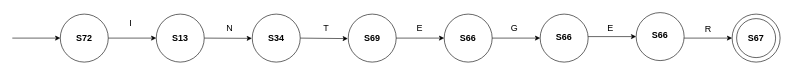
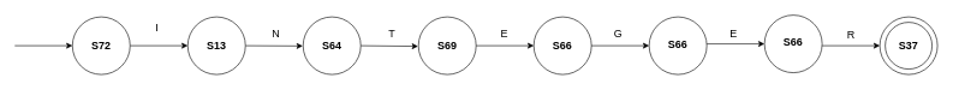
  <mxCell id="0" />
  <mxCell id="1" parent="0" />
  <mxCell id="2" value="" style="ellipse;whiteSpace=wrap;html=1;aspect=fixed;" vertex="1" parent="1"><mxGeometry x="740" y="23" width="80" height="80" as="geometry" /></mxCell>
  <mxCell id="3" value="" style="ellipse;whiteSpace=wrap;html=1;aspect=fixed;" vertex="1" parent="1"><mxGeometry x="580" y="23" width="80" height="80" as="geometry" /></mxCell>
  <mxCell id="4" value="" style="endArrow=classic;html=1;rounded=0;entryX=0.842;entryY=1.112;entryDx=0;entryDy=0;exitX=1;exitY=0.5;exitDx=0;exitDy=0;entryPerimeter=0;" edge="1" parent="1" source="14" target="17"><mxGeometry width="50" height="50" relative="1" as="geometry"><mxPoint x="540" y="63" as="sourcePoint" /><mxPoint x="620" y="63" as="targetPoint" /></mxGeometry></mxCell>
  <mxCell id="5" value="" style="endArrow=classic;html=1;rounded=0;entryX=0;entryY=0.5;entryDx=0;entryDy=0;exitX=1;exitY=0.5;exitDx=0;exitDy=0;" edge="1" parent="1" source="3" target="2"><mxGeometry width="50" height="50" relative="1" as="geometry"><mxPoint x="670" y="93" as="sourcePoint" /><mxPoint x="790" y="93" as="targetPoint" /></mxGeometry></mxCell>
  <mxCell id="6" value="&lt;b style=&quot;font-size: 15px;&quot;&gt;S69&lt;/b&gt;" style="text;html=1;strokeColor=none;fillColor=none;align=center;verticalAlign=middle;whiteSpace=wrap;rounded=0;fontSize=15;" vertex="1" parent="1"><mxGeometry x="590" y="48" width="60" height="30" as="geometry" /></mxCell>
  <mxCell id="7" value="&lt;b&gt;&lt;font style=&quot;font-size: 15px;&quot;&gt;S66&lt;/font&gt;&lt;/b&gt;" style="text;html=1;strokeColor=none;fillColor=none;align=center;verticalAlign=middle;whiteSpace=wrap;rounded=0;" vertex="1" parent="1"><mxGeometry x="750" y="48" width="60" height="30" as="geometry" /></mxCell>
  <mxCell id="8" value="E" style="text;html=1;strokeColor=none;fillColor=none;align=center;verticalAlign=middle;whiteSpace=wrap;rounded=0;fontSize=15;" vertex="1" parent="1"><mxGeometry x="647" y="30.5" width="105" height="30" as="geometry" /></mxCell>
  <mxCell id="9" value="" style="ellipse;whiteSpace=wrap;html=1;aspect=fixed;" vertex="1" parent="1"><mxGeometry x="1220" y="23" width="80" height="80" as="geometry" /></mxCell>
  <mxCell id="10" value="" style="ellipse;whiteSpace=wrap;html=1;aspect=fixed;" vertex="1" parent="1"><mxGeometry x="1227.5" y="30.5" width="65" height="65" as="geometry" /></mxCell>
  <mxCell id="11" value="" style="endArrow=classic;html=1;rounded=0;entryX=0;entryY=0.5;entryDx=0;entryDy=0;exitX=1;exitY=0.5;exitDx=0;exitDy=0;" edge="1" parent="1" target="9"><mxGeometry width="50" height="50" relative="1" as="geometry"><mxPoint x="1140" y="63" as="sourcePoint" /><mxPoint x="1270" y="93" as="targetPoint" /></mxGeometry></mxCell>
- <mxCell id="12" value="&lt;b&gt;&lt;font style=&quot;font-size: 15px;&quot;&gt;S67&lt;/font&gt;&lt;/b&gt;" style="text;html=1;strokeColor=none;fillColor=none;align=center;verticalAlign=middle;whiteSpace=wrap;rounded=0;" vertex="1" parent="1"><mxGeometry x="1230" y="48" width="60" height="30" as="geometry" /></mxCell>
+ <mxCell id="12" value="&lt;b&gt;&lt;font style=&quot;font-size: 15px;&quot;&gt;S37&lt;/font&gt;&lt;/b&gt;" style="text;html=1;strokeColor=none;fillColor=none;align=center;verticalAlign=middle;whiteSpace=wrap;rounded=0;" vertex="1" parent="1"><mxGeometry x="1230" y="48" width="60" height="30" as="geometry" /></mxCell>
  <mxCell id="13" value="R" style="text;html=1;strokeColor=none;fillColor=none;align=center;verticalAlign=middle;whiteSpace=wrap;rounded=0;fontSize=15;" vertex="1" parent="1"><mxGeometry x="1128" y="31.5" width="105" height="30" as="geometry" /></mxCell>
  <mxCell id="14" value="" style="ellipse;whiteSpace=wrap;html=1;aspect=fixed;" vertex="1" parent="1"><mxGeometry x="420" y="23" width="80" height="80" as="geometry" /></mxCell>
  <mxCell id="15" value="" style="endArrow=classic;html=1;rounded=0;entryX=0.852;entryY=1.098;entryDx=0;entryDy=0;entryPerimeter=0;" edge="1" parent="1" target="20"><mxGeometry width="50" height="50" relative="1" as="geometry"><mxPoint x="340" y="63" as="sourcePoint" /><mxPoint x="460" y="63" as="targetPoint" /></mxGeometry></mxCell>
- <mxCell id="16" value="&lt;b style=&quot;font-size: 15px;&quot;&gt;S34&lt;/b&gt;" style="text;html=1;strokeColor=none;fillColor=none;align=center;verticalAlign=middle;whiteSpace=wrap;rounded=0;fontSize=15;" vertex="1" parent="1"><mxGeometry x="430" y="48" width="60" height="30" as="geometry" /></mxCell>
+ <mxCell id="16" value="&lt;b style=&quot;font-size: 15px;&quot;&gt;S64&lt;/b&gt;" style="text;html=1;strokeColor=none;fillColor=none;align=center;verticalAlign=middle;whiteSpace=wrap;rounded=0;fontSize=15;" vertex="1" parent="1"><mxGeometry x="430" y="48" width="60" height="30" as="geometry" /></mxCell>
  <mxCell id="17" value="T" style="text;html=1;strokeColor=none;fillColor=none;align=center;verticalAlign=middle;whiteSpace=wrap;rounded=0;fontSize=15;" vertex="1" parent="1"><mxGeometry x="491" y="30.5" width="105" height="30" as="geometry" /></mxCell>
  <mxCell id="18" value="" style="ellipse;whiteSpace=wrap;html=1;aspect=fixed;" vertex="1" parent="1"><mxGeometry x="260" y="23" width="80" height="80" as="geometry" /></mxCell>
  <mxCell id="19" value="&lt;b style=&quot;font-size: 15px;&quot;&gt;S13&lt;/b&gt;" style="text;html=1;strokeColor=none;fillColor=none;align=center;verticalAlign=middle;whiteSpace=wrap;rounded=0;fontSize=15;" vertex="1" parent="1"><mxGeometry x="270" y="48" width="60" height="30" as="geometry" /></mxCell>
  <mxCell id="20" value="N" style="text;html=1;strokeColor=none;fillColor=none;align=center;verticalAlign=middle;whiteSpace=wrap;rounded=0;fontSize=15;" vertex="1" parent="1"><mxGeometry x="330" y="30.5" width="105" height="30" as="geometry" /></mxCell>
  <mxCell id="21" value="" style="endArrow=classic;html=1;rounded=0;" edge="1" parent="1"><mxGeometry width="50" height="50" relative="1" as="geometry"><mxPoint x="180" y="63" as="sourcePoint" /><mxPoint x="260" y="63" as="targetPoint" /></mxGeometry></mxCell>
  <mxCell id="22" value="" style="ellipse;whiteSpace=wrap;html=1;aspect=fixed;" vertex="1" parent="1"><mxGeometry x="100" y="23" width="80" height="80" as="geometry" /></mxCell>
  <mxCell id="23" value="" style="endArrow=classic;html=1;rounded=0;entryX=0;entryY=0.5;entryDx=0;entryDy=0;" edge="1" parent="1"><mxGeometry width="50" height="50" relative="1" as="geometry"><mxPoint x="20" y="63" as="sourcePoint" /><mxPoint x="100" y="63" as="targetPoint" /></mxGeometry></mxCell>
  <mxCell id="24" value="&lt;b style=&quot;font-size: 15px;&quot;&gt;S72&lt;/b&gt;" style="text;html=1;strokeColor=none;fillColor=none;align=center;verticalAlign=middle;whiteSpace=wrap;rounded=0;fontSize=15;" vertex="1" parent="1"><mxGeometry x="110" y="48" width="60" height="30" as="geometry" /></mxCell>
  <mxCell id="25" value="I" style="text;html=1;strokeColor=none;fillColor=none;align=center;verticalAlign=middle;whiteSpace=wrap;rounded=0;fontSize=15;" vertex="1" parent="1"><mxGeometry x="165" y="23" width="105" height="30" as="geometry" /></mxCell>
  <mxCell id="26" value="" style="ellipse;whiteSpace=wrap;html=1;aspect=fixed;" vertex="1" parent="1"><mxGeometry x="900" y="23" width="80" height="80" as="geometry" /></mxCell>
  <mxCell id="27" value="" style="endArrow=classic;html=1;rounded=0;entryX=0;entryY=0.5;entryDx=0;entryDy=0;exitX=1;exitY=0.5;exitDx=0;exitDy=0;" edge="1" parent="1" target="26"><mxGeometry width="50" height="50" relative="1" as="geometry"><mxPoint x="820" y="63" as="sourcePoint" /><mxPoint x="950" y="93" as="targetPoint" /></mxGeometry></mxCell>
  <mxCell id="28" value="&lt;b&gt;&lt;font style=&quot;font-size: 15px;&quot;&gt;S66&lt;/font&gt;&lt;/b&gt;" style="text;html=1;strokeColor=none;fillColor=none;align=center;verticalAlign=middle;whiteSpace=wrap;rounded=0;" vertex="1" parent="1"><mxGeometry x="910" y="48" width="60" height="25" as="geometry" /></mxCell>
  <mxCell id="29" value="G" style="text;html=1;strokeColor=none;fillColor=none;align=center;verticalAlign=middle;whiteSpace=wrap;rounded=0;fontSize=15;" vertex="1" parent="1"><mxGeometry x="805" y="30.5" width="105" height="30" as="geometry" /></mxCell>
  <mxCell id="30" value="" style="ellipse;whiteSpace=wrap;html=1;aspect=fixed;" vertex="1" parent="1"><mxGeometry x="1060" y="20.5" width="80" height="80" as="geometry" /></mxCell>
  <mxCell id="31" value="" style="endArrow=classic;html=1;rounded=0;entryX=0;entryY=0.5;entryDx=0;entryDy=0;exitX=1;exitY=0.5;exitDx=0;exitDy=0;" edge="1" parent="1" target="30"><mxGeometry width="50" height="50" relative="1" as="geometry"><mxPoint x="980" y="60.5" as="sourcePoint" /><mxPoint x="1110" y="90.5" as="targetPoint" /></mxGeometry></mxCell>
  <mxCell id="32" value="&lt;b&gt;&lt;font style=&quot;font-size: 15px;&quot;&gt;S66&lt;/font&gt;&lt;/b&gt;" style="text;html=1;strokeColor=none;fillColor=none;align=center;verticalAlign=middle;whiteSpace=wrap;rounded=0;" vertex="1" parent="1"><mxGeometry x="1070" y="45.5" width="60" height="25" as="geometry" /></mxCell>
  <mxCell id="33" value="E" style="text;html=1;strokeColor=none;fillColor=none;align=center;verticalAlign=middle;whiteSpace=wrap;rounded=0;fontSize=15;" vertex="1" parent="1"><mxGeometry x="965" y="30.5" width="105" height="30" as="geometry" /></mxCell>
